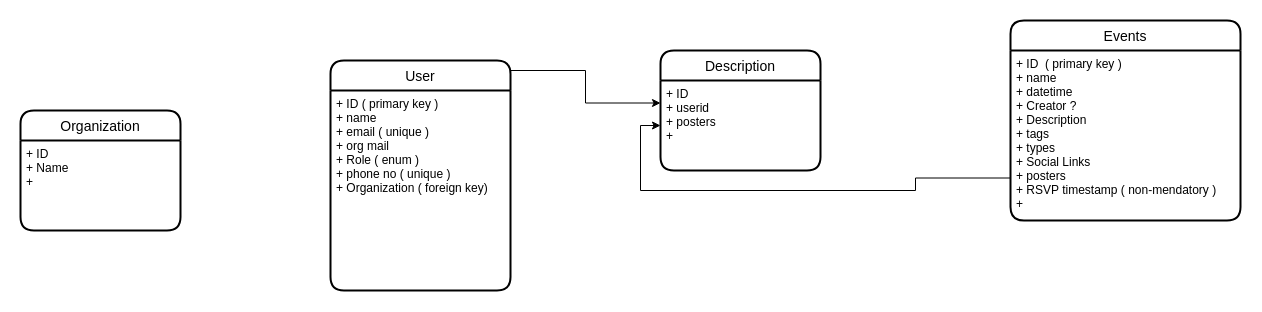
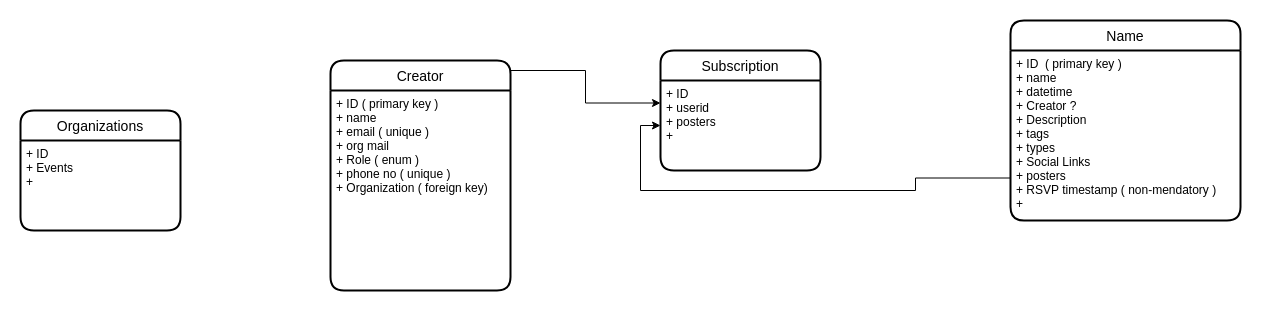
  <mxCell id="0" />
  <mxCell id="1" parent="0" />
- <mxCell id="2" value="User" style="swimlane;childLayout=stackLayout;horizontal=1;startSize=30;horizontalStack=0;rounded=1;fontSize=14;fontStyle=0;strokeWidth=2;resizeParent=0;resizeLast=1;shadow=0;dashed=0;align=center;" vertex="1" parent="1"><mxGeometry x="330" y="60" width="180" height="230" as="geometry" /></mxCell>
+ <mxCell id="2" value="Creator" style="swimlane;childLayout=stackLayout;horizontal=1;startSize=30;horizontalStack=0;rounded=1;fontSize=14;fontStyle=0;strokeWidth=2;resizeParent=0;resizeLast=1;shadow=0;dashed=0;align=center;" vertex="1" parent="1"><mxGeometry x="330" y="60" width="180" height="230" as="geometry" /></mxCell>
  <mxCell id="3" value="+ ID ( primary key )&#10;+ name &#10;+ email ( unique )&#10;+ org mail&#10;+ Role ( enum )&#10;+ phone no ( unique )&#10;+ Organization ( foreign key)" style="align=left;strokeColor=none;fillColor=none;spacingLeft=4;fontSize=12;verticalAlign=top;resizable=0;rotatable=0;part=1;" vertex="1" parent="2"><mxGeometry y="30" width="180" height="200" as="geometry" /></mxCell>
- <mxCell id="4" value="Events" style="swimlane;childLayout=stackLayout;horizontal=1;startSize=30;horizontalStack=0;rounded=1;fontSize=14;fontStyle=0;strokeWidth=2;resizeParent=0;resizeLast=1;shadow=0;dashed=0;align=center;" vertex="1" parent="1"><mxGeometry x="1010" y="20" width="230" height="200" as="geometry" /></mxCell>
+ <mxCell id="4" value="Name" style="swimlane;childLayout=stackLayout;horizontal=1;startSize=30;horizontalStack=0;rounded=1;fontSize=14;fontStyle=0;strokeWidth=2;resizeParent=0;resizeLast=1;shadow=0;dashed=0;align=center;" vertex="1" parent="1"><mxGeometry x="1010" y="20" width="230" height="200" as="geometry" /></mxCell>
  <mxCell id="5" value="+ ID  ( primary key )&#10;+ name &#10;+ datetime&#10;+ Creator ? &#10;+ Description&#10;+ tags&#10;+ types&#10;+ Social Links&#10;+ posters&#10;+ RSVP timestamp ( non-mendatory )&#10;+ " style="align=left;strokeColor=none;fillColor=none;spacingLeft=4;fontSize=12;verticalAlign=top;resizable=0;rotatable=0;part=1;" vertex="1" parent="4"><mxGeometry y="30" width="230" height="170" as="geometry" /></mxCell>
- <mxCell id="6" value="Organization" style="swimlane;childLayout=stackLayout;horizontal=1;startSize=30;horizontalStack=0;rounded=1;fontSize=14;fontStyle=0;strokeWidth=2;resizeParent=0;resizeLast=1;shadow=0;dashed=0;align=center;" vertex="1" parent="1"><mxGeometry x="20" y="110" width="160" height="120" as="geometry" /></mxCell>
- <mxCell id="7" value="+ ID&#10;+ Name&#10;+" style="align=left;strokeColor=none;fillColor=none;spacingLeft=4;fontSize=12;verticalAlign=top;resizable=0;rotatable=0;part=1;" vertex="1" parent="6"><mxGeometry y="30" width="160" height="90" as="geometry" /></mxCell>
- <mxCell id="8" value="Description" style="swimlane;childLayout=stackLayout;horizontal=1;startSize=30;horizontalStack=0;rounded=1;fontSize=14;fontStyle=0;strokeWidth=2;resizeParent=0;resizeLast=1;shadow=0;dashed=0;align=center;" vertex="1" parent="1"><mxGeometry x="660" y="50" width="160" height="120" as="geometry" /></mxCell>
+ <mxCell id="6" value="Organizations" style="swimlane;childLayout=stackLayout;horizontal=1;startSize=30;horizontalStack=0;rounded=1;fontSize=14;fontStyle=0;strokeWidth=2;resizeParent=0;resizeLast=1;shadow=0;dashed=0;align=center;" vertex="1" parent="1"><mxGeometry x="20" y="110" width="160" height="120" as="geometry" /></mxCell>
+ <mxCell id="7" value="+ ID&#10;+ Events&#10;+" style="align=left;strokeColor=none;fillColor=none;spacingLeft=4;fontSize=12;verticalAlign=top;resizable=0;rotatable=0;part=1;" vertex="1" parent="6"><mxGeometry y="30" width="160" height="90" as="geometry" /></mxCell>
+ <mxCell id="8" value="Subscription" style="swimlane;childLayout=stackLayout;horizontal=1;startSize=30;horizontalStack=0;rounded=1;fontSize=14;fontStyle=0;strokeWidth=2;resizeParent=0;resizeLast=1;shadow=0;dashed=0;align=center;" vertex="1" parent="1"><mxGeometry x="660" y="50" width="160" height="120" as="geometry" /></mxCell>
  <mxCell id="9" value="+ ID&#10;+ userid&#10;+ posters&#10;+ " style="align=left;strokeColor=none;fillColor=none;spacingLeft=4;fontSize=12;verticalAlign=top;resizable=0;rotatable=0;part=1;" vertex="1" parent="8"><mxGeometry y="30" width="160" height="90" as="geometry" /></mxCell>
  <mxCell id="10" style="edgeStyle=orthogonalEdgeStyle;rounded=0;orthogonalLoop=1;jettySize=auto;html=1;exitX=1;exitY=0;exitDx=0;exitDy=0;entryX=0;entryY=0.25;entryDx=0;entryDy=0;" edge="1" parent="1" source="3" target="9"><mxGeometry relative="1" as="geometry" /></mxCell>
  <mxCell id="11" style="edgeStyle=orthogonalEdgeStyle;rounded=0;orthogonalLoop=1;jettySize=auto;html=1;exitX=0;exitY=0.75;exitDx=0;exitDy=0;entryX=0;entryY=0.5;entryDx=0;entryDy=0;" edge="1" parent="1" source="5" target="9"><mxGeometry relative="1" as="geometry"><mxPoint x="590" y="200" as="targetPoint" /></mxGeometry></mxCell>
